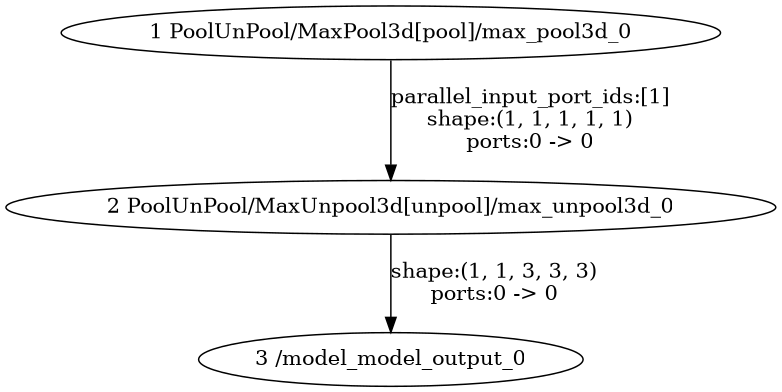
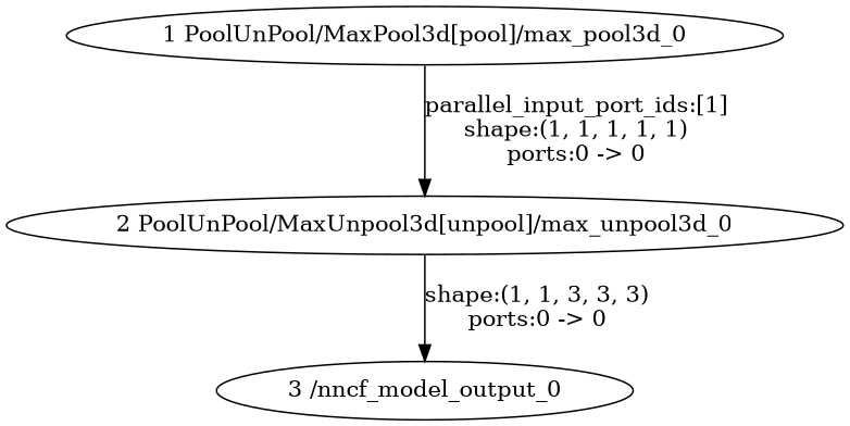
  strict digraph {
    edge [style=solid]
    "1 PoolUnPool/MaxPool3d[pool]/max_pool3d_0" [type=max_pool3d]
    "2 PoolUnPool/MaxUnpool3d[unpool]/max_unpool3d_0" [type=max_unpool3d]
-   "3 /nncf_model_output_0" [type=nncf_model_output label="3 /model_model_output_0"]
+   "3 /nncf_model_output_0" [type=nncf_model_output]
    "1 PoolUnPool/MaxPool3d[pool]/max_pool3d_0" -> "2 PoolUnPool/MaxUnpool3d[unpool]/max_unpool3d_0" [label="parallel_input_port_ids:[1]\nshape:(1, 1, 1, 1, 1)\nports:0 -> 0"]
    "2 PoolUnPool/MaxUnpool3d[unpool]/max_unpool3d_0" -> "3 /nncf_model_output_0" [label="shape:(1, 1, 3, 3, 3)\nports:0 -> 0"]
  }
